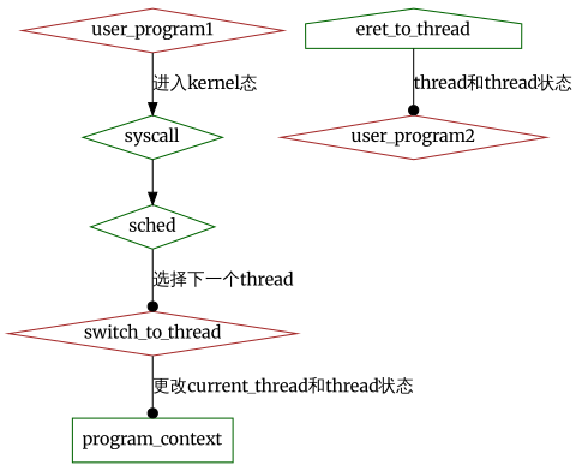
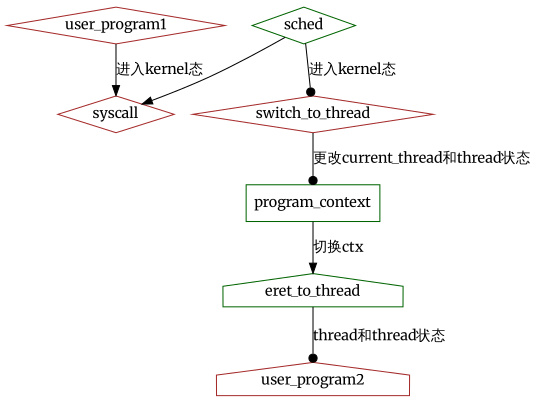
  digraph {
    fontname=Merriweather
    node [color=brown fontname=Merriweather shape=diamond]
    edge [arrowhead=normal fontname=Merriweather]
    user_program1
-   syscall [color=darkgreen]
+   syscall
    sched [color=darkgreen]
    switch_to_thread
    n5 [color=darkgreen label=program_context shape=box]
    eret_to_thread [color=darkgreen shape=house]
-   user_program2
+   user_program2 [shape=house]
    user_program1 -> syscall [label="进入kernel态"]
-   syscall -> sched
-   sched -> switch_to_thread [arrowhead=dot label="选择下一个thread"]
+   sched -> syscall
+   sched -> switch_to_thread [arrowhead=dot label="进入kernel态"]
    switch_to_thread -> n5 [arrowhead=dot label="更改current_thread和thread状态"]
+   n5 -> eret_to_thread [label="切换ctx"]
    eret_to_thread -> user_program2 [arrowhead=dot label="thread和thread状态"]
  }
